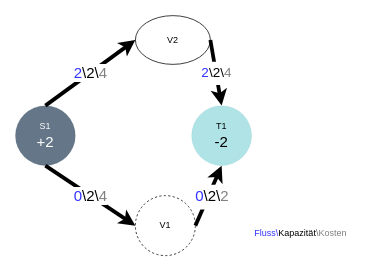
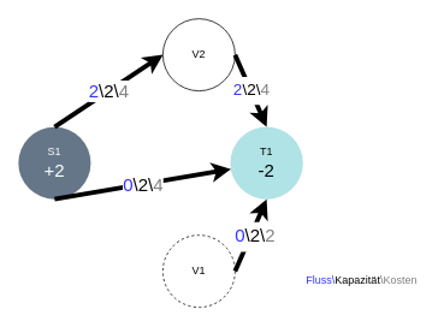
  <mxCell id="0" />
  <mxCell id="1" parent="0" />
- <mxCell id="2" value="V2" style="ellipse;whiteSpace=wrap;html=1;aspect=fixed;" vertex="1" parent="1"><mxGeometry x="180" y="20" width="100" height="65" as="geometry" /></mxCell>
+ <mxCell id="2" value="V2" style="ellipse;whiteSpace=wrap;html=1;aspect=fixed;" vertex="1" parent="1"><mxGeometry x="180" y="20" width="80" height="80" as="geometry" /></mxCell>
  <mxCell id="3" value="&lt;div&gt;T1&lt;br&gt;&lt;/div&gt;&lt;div style=&quot;font-size: 20px;&quot;&gt;-&lt;font style=&quot;font-size: 20px;&quot;&gt;2&lt;/font&gt;&lt;br&gt;&lt;/div&gt;" style="ellipse;whiteSpace=wrap;html=1;aspect=fixed;strokeWidth=0;fillColor=#b0e3e6;strokeColor=#0e8088;" vertex="1" parent="1"><mxGeometry x="255" y="140" width="80" height="80" as="geometry" /></mxCell>
  <mxCell id="4" value="&lt;font color=&quot;#000000&quot;&gt;&lt;font color=&quot;#3333ff&quot;&gt;Fluss\&lt;/font&gt;Kapazität&lt;/font&gt;\&lt;font color=&quot;#808080&quot;&gt;Kosten&lt;/font&gt;" style="text;html=1;align=center;verticalAlign=middle;resizable=0;points=[];autosize=1;strokeColor=none;fillColor=none;fontColor=#666666;" vertex="1" parent="1"><mxGeometry x="330" y="300" width="140" height="20" as="geometry" /></mxCell>
  <mxCell id="5" value="&lt;div&gt;S1&lt;/div&gt;&lt;font style=&quot;font-size: 20px;&quot;&gt;+2&lt;/font&gt;" style="ellipse;whiteSpace=wrap;html=1;aspect=fixed;strokeWidth=0;fillColor=#647687;strokeColor=#314354;fontColor=#ffffff;" vertex="1" parent="1"><mxGeometry x="20" y="140" width="80" height="80" as="geometry" /></mxCell>
  <mxCell id="6" value="&lt;font color=&quot;#3333ff&quot;&gt;2&lt;/font&gt;\2\&lt;font color=&quot;#808080&quot;&gt;4&lt;/font&gt;" style="endArrow=classic;html=1;rounded=0;sketch=0;fontSize=20;strokeColor=default;strokeWidth=5;jumpStyle=none;entryX=0;entryY=0.5;entryDx=0;entryDy=0;exitX=0.5;exitY=0;exitDx=0;exitDy=0;" edge="1" parent="1" source="5" target="2"><mxGeometry width="50" height="50" relative="1" as="geometry"><mxPoint x="-50" y="350" as="sourcePoint" /><mxPoint y="300" as="targetPoint" x="0" /></mxGeometry></mxCell>
- <mxCell id="7" value="&lt;font color=&quot;#3333ff&quot;&gt;0&lt;/font&gt;\2\&lt;font color=&quot;#808080&quot;&gt;4&lt;/font&gt;" style="endArrow=classic;html=1;rounded=0;sketch=0;fontSize=20;strokeColor=default;strokeWidth=5;jumpStyle=none;entryX=0;entryY=0.5;entryDx=0;entryDy=0;exitX=0.5;exitY=1;exitDx=0;exitDy=0;" edge="1" parent="1" source="5" target="8"><mxGeometry width="50" height="50" relative="1" as="geometry"><mxPoint x="130" y="420" as="sourcePoint" /><mxPoint x="180" y="370" as="targetPoint" /></mxGeometry></mxCell>
+ <mxCell id="7" value="&lt;font color=&quot;#3333ff&quot;&gt;0&lt;/font&gt;\2\&lt;font color=&quot;#808080&quot;&gt;4&lt;/font&gt;" style="endArrow=classic;html=1;rounded=0;sketch=0;fontSize=20;strokeColor=default;strokeWidth=5;jumpStyle=none;exitX=0.5;exitY=1;exitDx=0;exitDy=0;" edge="1" parent="1" source="5" target="3"><mxGeometry width="50" height="50" relative="1" as="geometry"><mxPoint x="130" y="420" as="sourcePoint" /><mxPoint x="180" y="370" as="targetPoint" /></mxGeometry></mxCell>
  <mxCell id="8" value="V1" style="ellipse;whiteSpace=wrap;html=1;aspect=fixed;strokeWidth=1;dashed=1;" vertex="1" parent="1"><mxGeometry x="180" y="260" width="80" height="80" as="geometry" /></mxCell>
  <mxCell id="9" value="&lt;p style=&quot;line-height: 0.2;&quot;&gt;&lt;br&gt;&lt;font style=&quot;font-family: Helvetica; font-size: 18px; font-style: normal; font-variant-ligatures: normal; font-variant-caps: normal; font-weight: 400; letter-spacing: normal; orphans: 2; text-align: center; text-indent: 0px; text-transform: none; widows: 2; word-spacing: 0px; -webkit-text-stroke-width: 0px; text-decoration-thickness: initial; text-decoration-style: initial; text-decoration-color: initial;&quot; color=&quot;#3333ff&quot;&gt;2&lt;/font&gt;&lt;span style=&quot;color: rgb(0, 0, 0); font-family: Helvetica; font-size: 18px; font-style: normal; font-variant-ligatures: normal; font-variant-caps: normal; font-weight: 400; letter-spacing: normal; orphans: 2; text-align: center; text-indent: 0px; text-transform: none; widows: 2; word-spacing: 0px; -webkit-text-stroke-width: 0px; background-color: rgb(255, 255, 255); text-decoration-thickness: initial; text-decoration-style: initial; text-decoration-color: initial; float: none; display: inline !important;&quot;&gt;\2\&lt;/span&gt;&lt;font style=&quot;font-family: Helvetica; font-size: 18px; font-style: normal; font-variant-ligatures: normal; font-variant-caps: normal; font-weight: 400; letter-spacing: normal; orphans: 2; text-align: center; text-indent: 0px; text-transform: none; widows: 2; word-spacing: 0px; -webkit-text-stroke-width: 0px; text-decoration-thickness: initial; text-decoration-style: initial; text-decoration-color: initial;&quot; color=&quot;#808080&quot;&gt;4&lt;/font&gt;&lt;br&gt;&lt;br&gt;&lt;/p&gt;" style="endArrow=classic;html=1;rounded=0;entryX=0.5;entryY=0;entryDx=0;entryDy=0;strokeWidth=5;exitX=1;exitY=0.5;exitDx=0;exitDy=0;" edge="1" parent="1" source="2" target="3"><mxGeometry x="0.016" width="50" height="50" relative="1" as="geometry"><mxPoint x="290" y="120" as="sourcePoint" /><mxPoint x="340" y="70" as="targetPoint" /><Array as="points" /><mxPoint as="offset" /></mxGeometry></mxCell>
  <mxCell id="10" value="&lt;p style=&quot;line-height: 0.2;&quot;&gt;&lt;br&gt;&lt;font style=&quot;font-family: Helvetica; font-size: 20px; font-style: normal; font-variant-ligatures: normal; font-variant-caps: normal; font-weight: 400; letter-spacing: normal; orphans: 2; text-align: center; text-indent: 0px; text-transform: none; widows: 2; word-spacing: 0px; -webkit-text-stroke-width: 0px; text-decoration-thickness: initial; text-decoration-style: initial; text-decoration-color: initial;&quot; color=&quot;#3333ff&quot;&gt;0&lt;/font&gt;&lt;span style=&quot;color: rgb(0, 0, 0); font-family: Helvetica; font-size: 20px; font-style: normal; font-variant-ligatures: normal; font-variant-caps: normal; font-weight: 400; letter-spacing: normal; orphans: 2; text-align: center; text-indent: 0px; text-transform: none; widows: 2; word-spacing: 0px; -webkit-text-stroke-width: 0px; background-color: rgb(255, 255, 255); text-decoration-thickness: initial; text-decoration-style: initial; text-decoration-color: initial; float: none; display: inline !important;&quot;&gt;\2\&lt;/span&gt;&lt;font style=&quot;font-family: Helvetica; font-size: 20px; font-style: normal; font-variant-ligatures: normal; font-variant-caps: normal; font-weight: 400; letter-spacing: normal; orphans: 2; text-align: center; text-indent: 0px; text-transform: none; widows: 2; word-spacing: 0px; -webkit-text-stroke-width: 0px; text-decoration-thickness: initial; text-decoration-style: initial; text-decoration-color: initial;&quot; color=&quot;#808080&quot;&gt;2&lt;/font&gt;&lt;br&gt;&lt;br&gt;&lt;/p&gt;" style="endArrow=classic;html=1;rounded=0;strokeWidth=5;exitX=1;exitY=0.5;exitDx=0;exitDy=0;entryX=0.5;entryY=1;entryDx=0;entryDy=0;" edge="1" parent="1" source="8" target="3"><mxGeometry x="-0.022" y="-4" width="50" height="50" relative="1" as="geometry"><mxPoint x="290" y="130" as="sourcePoint" /><mxPoint x="340" y="80" as="targetPoint" /><mxPoint x="1" as="offset" /></mxGeometry></mxCell>
